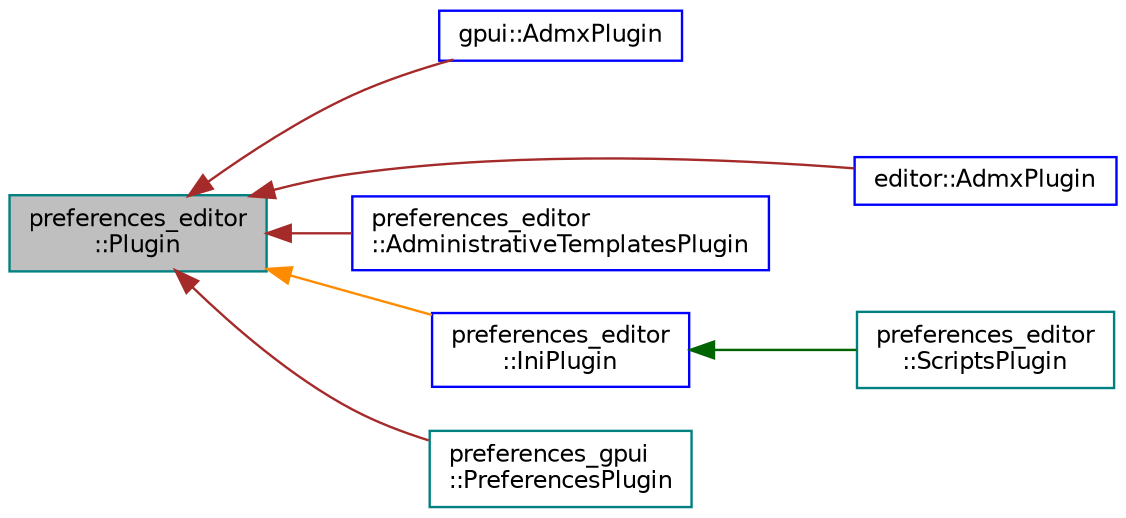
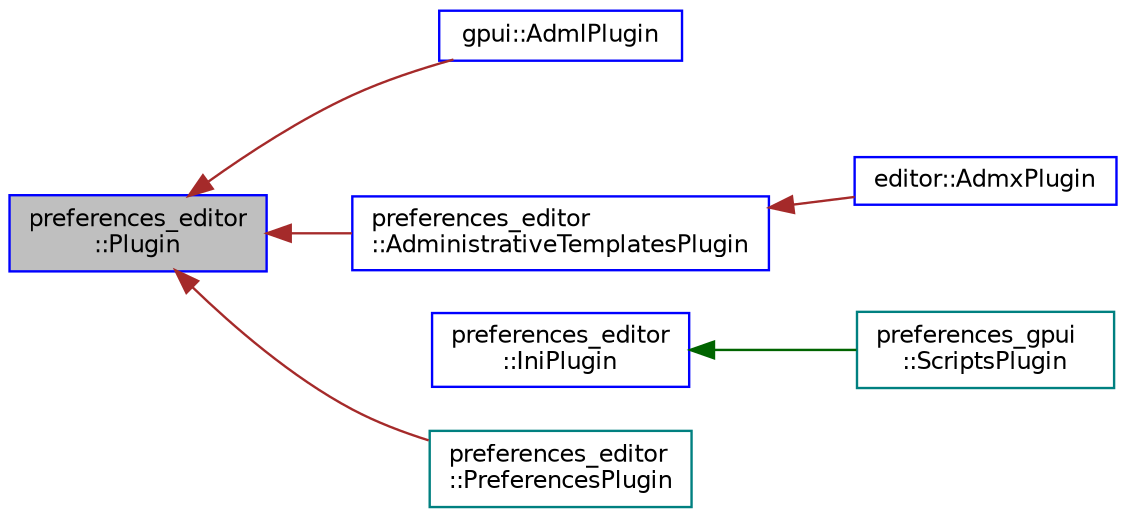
  digraph {
    rankdir=LR
    node [color=blue fillcolor=white fontname=Helvetica fontsize=10 shape=record style=filled]
    edge [color=brown dir=back fontname=Helvetica fontsize=10 labelfontname=Helvetica labelfontsize=10 style=solid]
-   n1 [color=teal fillcolor=grey75 fontcolor=black height=0.2 label="preferences_editor\l::Plugin" width=0.4]
-   n2 [height=0.2 label="gpui::AdmxPlugin" width=0.4]
+   n1 [fillcolor=grey75 fontcolor=black height=0.2 label="preferences_editor\l::Plugin" width=0.4]
+   n2 [height=0.2 label="gpui::AdmlPlugin" width=0.4]
    n3 [height=0.2 label="editor::AdmxPlugin" width=0.4]
    n4 [height=0.2 label="preferences_editor\l::AdministrativeTemplatesPlugin" width=0.4]
    n5 [height=0.2 label="preferences_editor\l::IniPlugin" width=0.4]
-   n6 [color=teal height=0.2 label="preferences_gpui\l::PreferencesPlugin" width=0.4]
-   n7 [color=teal height=0.2 label="preferences_editor\l::ScriptsPlugin" width=0.4]
+   n6 [color=teal height=0.2 label="preferences_editor\l::PreferencesPlugin" width=0.4]
+   n7 [color=teal height=0.2 label="preferences_gpui\l::ScriptsPlugin" width=0.4]
    n1 -> n2
-   n1 -> n3
+   n4 -> n3
    n1 -> n4
-   n1 -> n5 [color=darkorange]
    n1 -> n6
    n5 -> n7 [color=darkgreen]
  }
